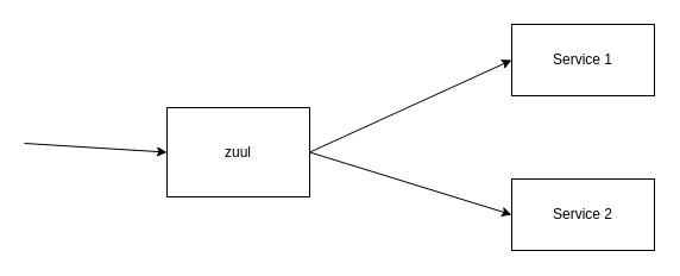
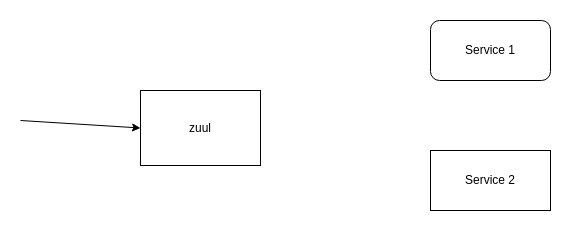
  <mxCell id="0" />
  <mxCell id="1" parent="0" />
  <mxCell id="2" value="zuul" style="rounded=0;whiteSpace=wrap;html=1;" vertex="1" parent="1"><mxGeometry x="140" y="90" width="120" height="75" as="geometry" /></mxCell>
- <mxCell id="3" value="Service 1" style="rounded=0;whiteSpace=wrap;html=1;" vertex="1" parent="1"><mxGeometry x="430" y="20" width="120" height="60" as="geometry" /></mxCell>
+ <mxCell id="3" value="Service 1" style="whiteSpace=wrap;html=1;rounded=1;" vertex="1" parent="1"><mxGeometry x="430" y="20" width="120" height="60" as="geometry" /></mxCell>
  <mxCell id="4" value="Service 2" style="rounded=0;whiteSpace=wrap;html=1;" vertex="1" parent="1"><mxGeometry x="430" y="150" width="120" height="60" as="geometry" /></mxCell>
  <mxCell id="5" value="" style="endArrow=classic;html=1;entryX=0;entryY=0.5;entryDx=0;entryDy=0;" edge="1" parent="1" target="2"><mxGeometry width="50" height="50" relative="1" as="geometry"><mxPoint x="20" y="120" as="sourcePoint" /><mxPoint x="70" y="80" as="targetPoint" /></mxGeometry></mxCell>
- <mxCell id="6" value="" style="endArrow=classic;html=1;entryX=0;entryY=0.5;entryDx=0;entryDy=0;exitX=1;exitY=0.5;exitDx=0;exitDy=0;" edge="1" parent="1" source="2" target="3"><mxGeometry width="50" height="50" relative="1" as="geometry"><mxPoint x="10" y="280" as="sourcePoint" /><mxPoint x="60" y="230" as="targetPoint" /></mxGeometry></mxCell>
- <mxCell id="7" value="" style="endArrow=classic;html=1;entryX=0;entryY=0.5;entryDx=0;entryDy=0;exitX=1;exitY=0.5;exitDx=0;exitDy=0;" edge="1" parent="1" source="2" target="4"><mxGeometry width="50" height="50" relative="1" as="geometry"><mxPoint x="270" y="130" as="sourcePoint" /><mxPoint x="440" y="60" as="targetPoint" /></mxGeometry></mxCell>
